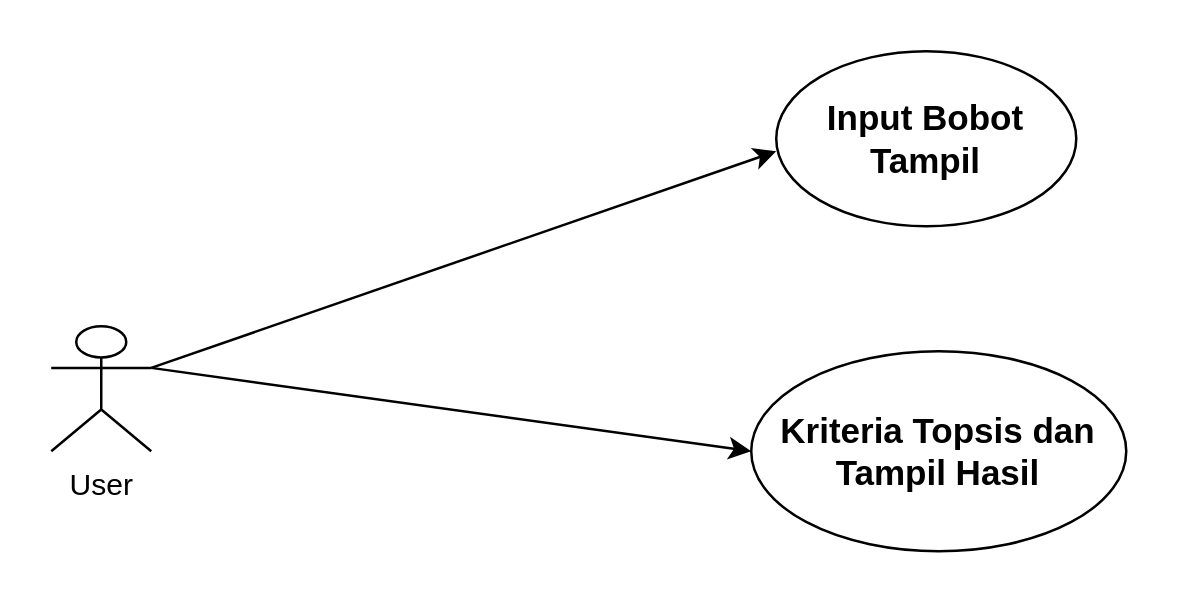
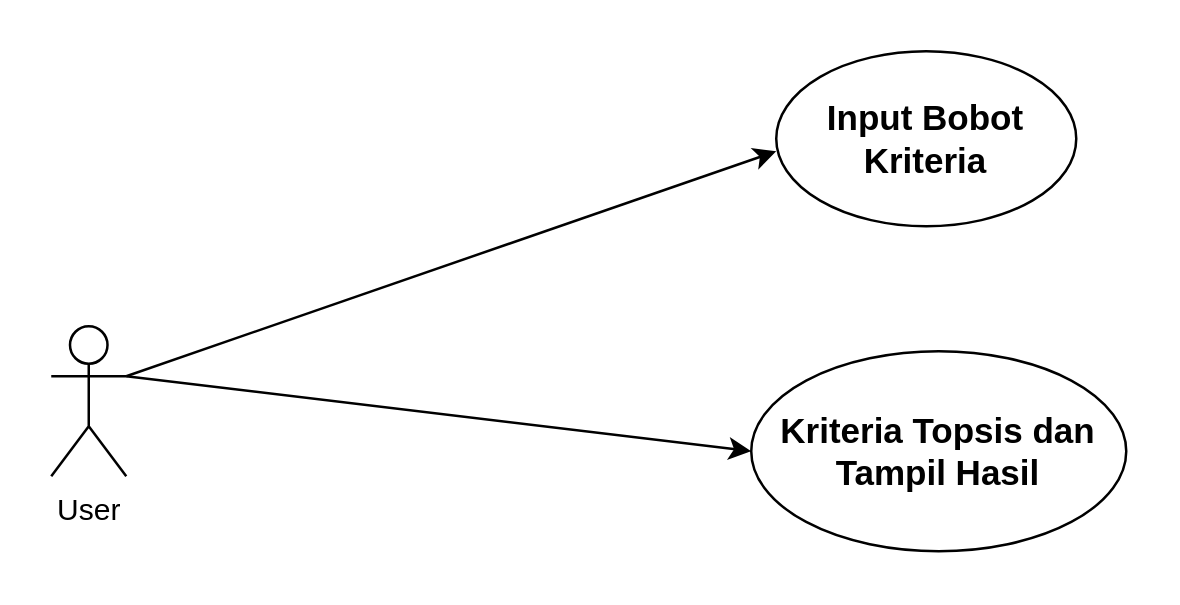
  <mxCell id="0" />
  <mxCell id="1" parent="0" />
- <mxCell id="2" value="User" style="shape=umlActor;verticalLabelPosition=bottom;verticalAlign=top;html=1;outlineConnect=0;" vertex="1" parent="1"><mxGeometry x="20" y="130" width="40" height="50" as="geometry" /></mxCell>
+ <mxCell id="2" value="User" style="shape=umlActor;verticalLabelPosition=bottom;verticalAlign=top;html=1;outlineConnect=0;" vertex="1" parent="1"><mxGeometry x="20" y="130" width="30" height="60" as="geometry" /></mxCell>
  <mxCell id="3" value="" style="endArrow=classic;html=1;rounded=0;exitX=1;exitY=0.333;exitDx=0;exitDy=0;exitPerimeter=0;" edge="1" parent="1" source="2"><mxGeometry width="50" height="50" relative="1" as="geometry"><mxPoint x="90" y="180" as="sourcePoint" /><mxPoint x="310" y="60" as="targetPoint" /></mxGeometry></mxCell>
- <mxCell id="4" value="&lt;font style=&quot;font-size: 14px&quot;&gt;&lt;b&gt;Input Bobot Tampil&lt;/b&gt;&lt;/font&gt;" style="ellipse;whiteSpace=wrap;html=1;" vertex="1" parent="1"><mxGeometry x="310" y="20" width="120" height="70" as="geometry" /></mxCell>
+ <mxCell id="4" value="&lt;font style=&quot;font-size: 14px&quot;&gt;&lt;b&gt;Input Bobot Kriteria&lt;/b&gt;&lt;/font&gt;" style="ellipse;whiteSpace=wrap;html=1;" vertex="1" parent="1"><mxGeometry x="310" y="20" width="120" height="70" as="geometry" /></mxCell>
  <mxCell id="5" value="&lt;b&gt;&lt;font style=&quot;font-size: 14px&quot;&gt;Kriteria Topsis dan Tampil Hasil&lt;br&gt;&lt;/font&gt;&lt;/b&gt;" style="ellipse;whiteSpace=wrap;html=1;" vertex="1" parent="1"><mxGeometry x="300" y="140" width="150" height="80" as="geometry" /></mxCell>
  <mxCell id="6" value="" style="endArrow=classic;html=1;rounded=0;exitX=1;exitY=0.333;exitDx=0;exitDy=0;exitPerimeter=0;" edge="1" parent="1" source="2"><mxGeometry width="50" height="50" relative="1" as="geometry"><mxPoint x="90" y="190" as="sourcePoint" /><mxPoint x="300" y="180" as="targetPoint" /></mxGeometry></mxCell>
